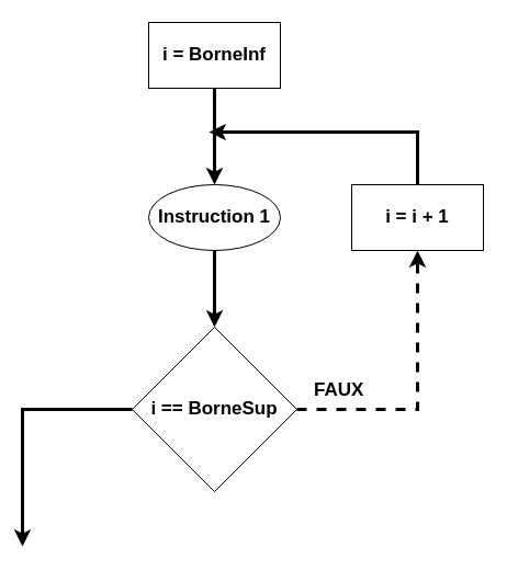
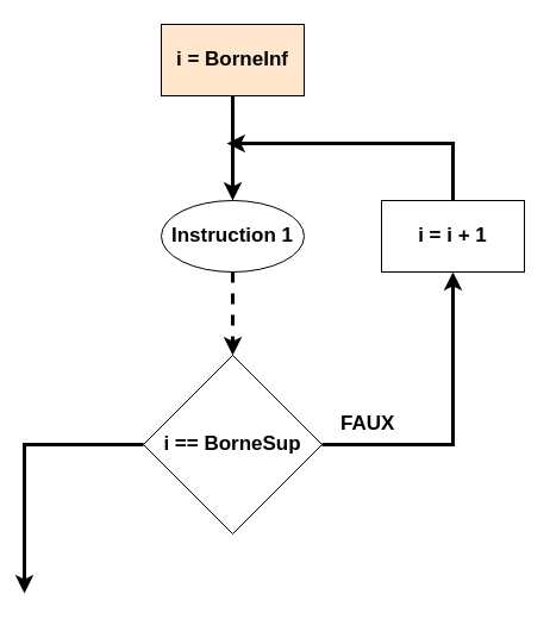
  <mxCell id="0" />
  <mxCell id="1" parent="0" />
  <mxCell id="2" value="&lt;b&gt;&lt;font style=&quot;font-size: 17px;&quot;&gt;i == BorneSup&lt;/font&gt;&lt;/b&gt;" style="rhombus;whiteSpace=wrap;html=1;" vertex="1" parent="1"><mxGeometry x="120" y="298" width="150" height="150" as="geometry" /></mxCell>
  <mxCell id="3" value="&lt;b&gt;Instruction 1&lt;/b&gt;" style="ellipse;whiteSpace=wrap;html=1;fontSize=17;" vertex="1" parent="1"><mxGeometry x="135" y="168" width="120" height="60" as="geometry" /></mxCell>
  <mxCell id="4" value="" style="endArrow=classic;html=1;rounded=0;fontSize=17;entryX=0.5;entryY=0;entryDx=0;entryDy=0;strokeWidth=3;" edge="1" parent="1" target="3"><mxGeometry width="50" height="50" relative="1" as="geometry"><mxPoint x="195" y="78" as="sourcePoint" /><mxPoint x="260" y="378" as="targetPoint" /></mxGeometry></mxCell>
- <mxCell id="5" value="" style="endArrow=classic;html=1;rounded=0;fontSize=17;strokeWidth=3;exitX=0.5;exitY=1;exitDx=0;exitDy=0;" edge="1" parent="1" source="3" target="2"><mxGeometry width="50" height="50" relative="1" as="geometry"><mxPoint x="205" y="88" as="sourcePoint" /><mxPoint x="205" y="178" as="targetPoint" /></mxGeometry></mxCell>
+ <mxCell id="5" value="" style="endArrow=classic;html=1;rounded=0;fontSize=17;strokeWidth=3;exitX=0.5;exitY=1;exitDx=0;exitDy=0;dashed=1;" edge="1" parent="1" source="3" target="2"><mxGeometry width="50" height="50" relative="1" as="geometry"><mxPoint x="205" y="88" as="sourcePoint" /><mxPoint x="205" y="178" as="targetPoint" /></mxGeometry></mxCell>
  <mxCell id="6" value="" style="endArrow=classic;html=1;rounded=0;fontSize=17;strokeWidth=3;exitX=0;exitY=0.5;exitDx=0;exitDy=0;" edge="1" parent="1" source="2"><mxGeometry width="50" height="50" relative="1" as="geometry"><mxPoint x="205" y="238" as="sourcePoint" /><mxPoint x="20" y="498" as="targetPoint" /><Array as="points"><mxPoint x="20" y="373" /></Array></mxGeometry></mxCell>
  <mxCell id="7" value="FAUX" style="text;strokeColor=none;fillColor=none;align=left;verticalAlign=middle;spacingLeft=4;spacingRight=4;overflow=hidden;points=[[0,0.5],[1,0.5]];portConstraint=eastwest;rotatable=0;fontSize=17;fontStyle=1" vertex="1" parent="1"><mxGeometry x="280" y="338" width="80" height="30" as="geometry" /></mxCell>
- <mxCell id="8" value="&lt;b&gt;i = BorneInf&lt;/b&gt;" style="rounded=0;whiteSpace=wrap;html=1;fontSize=17;" vertex="1" parent="1"><mxGeometry x="135" y="20" width="120" height="60" as="geometry" /></mxCell>
+ <mxCell id="8" value="&lt;b&gt;i = BorneInf&lt;/b&gt;" style="rounded=0;whiteSpace=wrap;html=1;fontSize=17;fillColor=#ffe6cc;" vertex="1" parent="1"><mxGeometry x="135" y="20" width="120" height="60" as="geometry" /></mxCell>
  <mxCell id="9" value="&lt;b&gt;i = i + 1&lt;/b&gt;" style="rounded=0;whiteSpace=wrap;html=1;fontSize=17;" vertex="1" parent="1"><mxGeometry x="320" y="168" width="120" height="60" as="geometry" /></mxCell>
- <mxCell id="10" value="" style="endArrow=classic;html=1;rounded=0;fontSize=17;entryX=0.5;entryY=1;entryDx=0;entryDy=0;strokeWidth=3;exitX=1;exitY=0.5;exitDx=0;exitDy=0;dashed=1;" edge="1" parent="1" source="2" target="9"><mxGeometry width="50" height="50" relative="1" as="geometry"><mxPoint x="205" y="88" as="sourcePoint" /><mxPoint x="205" y="178" as="targetPoint" /><Array as="points"><mxPoint x="380" y="373" /></Array></mxGeometry></mxCell>
+ <mxCell id="10" value="" style="endArrow=classic;html=1;rounded=0;fontSize=17;entryX=0.5;entryY=1;entryDx=0;entryDy=0;strokeWidth=3;exitX=1;exitY=0.5;exitDx=0;exitDy=0;" edge="1" parent="1" source="2" target="9"><mxGeometry width="50" height="50" relative="1" as="geometry"><mxPoint x="205" y="88" as="sourcePoint" /><mxPoint x="205" y="178" as="targetPoint" /><Array as="points"><mxPoint x="380" y="373" /></Array></mxGeometry></mxCell>
  <mxCell id="11" value="" style="endArrow=classic;html=1;rounded=0;fontSize=17;strokeWidth=3;exitX=0.5;exitY=0;exitDx=0;exitDy=0;" edge="1" parent="1" source="9"><mxGeometry width="50" height="50" relative="1" as="geometry"><mxPoint x="215" y="98" as="sourcePoint" /><mxPoint x="190" y="120" as="targetPoint" /><Array as="points"><mxPoint x="380" y="120" /></Array></mxGeometry></mxCell>
